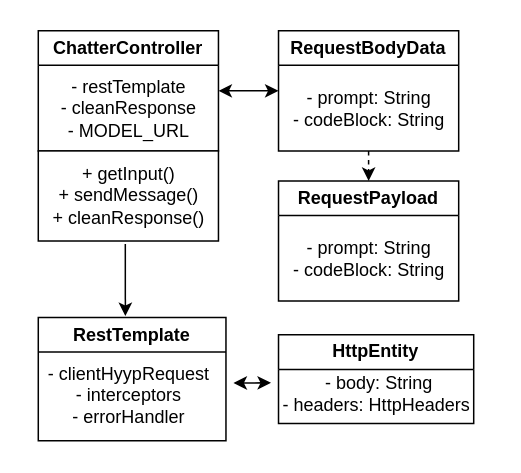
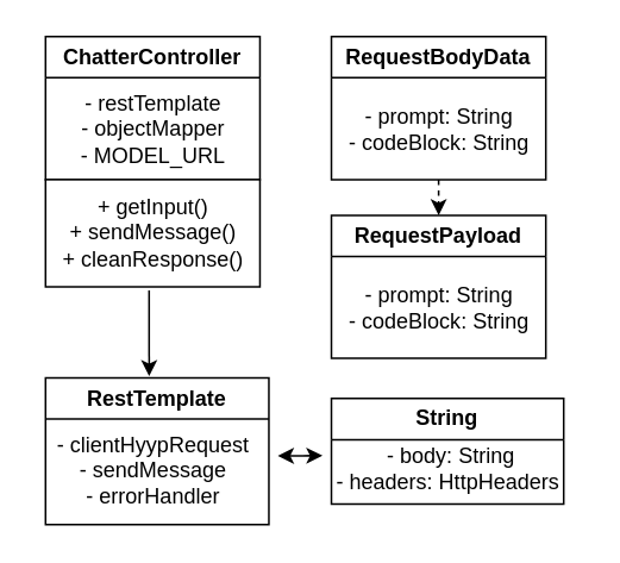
  <mxCell id="0" />
  <mxCell id="1" parent="0" />
  <mxCell id="2" value="" style="group" vertex="1" connectable="0" parent="1"><mxGeometry x="25" y="20" width="290" height="273" as="geometry" /></mxCell>
  <mxCell id="3" value="ChatterController" style="swimlane;whiteSpace=wrap;html=1;" vertex="1" parent="2"><mxGeometry width="120" height="80" as="geometry" /></mxCell>
- <mxCell id="4" value="- restTemplate&lt;br&gt;- cleanResponse&lt;br&gt;- MODEL_URL" style="text;html=1;align=center;verticalAlign=middle;resizable=0;points=[];autosize=1;strokeColor=none;fillColor=none;" vertex="1" parent="3"><mxGeometry x="10" y="22" width="100" height="60" as="geometry" /></mxCell>
+ <mxCell id="4" value="- restTemplate&lt;br&gt;- objectMapper&lt;br&gt;- MODEL_URL" style="text;html=1;align=center;verticalAlign=middle;resizable=0;points=[];autosize=1;strokeColor=none;fillColor=none;" vertex="1" parent="3"><mxGeometry x="10" y="22" width="100" height="60" as="geometry" /></mxCell>
  <mxCell id="5" value="" style="whiteSpace=wrap;html=1;" vertex="1" parent="2"><mxGeometry y="80" width="120" height="60" as="geometry" /></mxCell>
  <mxCell id="6" value="+ getInput()&lt;br&gt;+ sendMessage()&lt;br&gt;+ cleanResponse()" style="text;html=1;align=center;verticalAlign=middle;resizable=0;points=[];autosize=1;strokeColor=none;fillColor=none;" vertex="1" parent="2"><mxGeometry y="80" width="120" height="60" as="geometry" /></mxCell>
  <mxCell id="7" value="RequestBodyData" style="swimlane;whiteSpace=wrap;html=1;" vertex="1" parent="2"><mxGeometry x="160" width="120" height="80" as="geometry" /></mxCell>
  <mxCell id="8" value="- prompt: String&lt;br&gt;- codeBlock: String" style="text;html=1;align=center;verticalAlign=middle;resizable=0;points=[];autosize=1;strokeColor=none;fillColor=none;" vertex="1" parent="7"><mxGeometry y="32" width="120" height="40" as="geometry" /></mxCell>
- <mxCell id="9" value="" style="edgeStyle=none;html=1;rounded=0;startArrow=classic;startFill=1;" edge="1" parent="2" source="3" target="7"><mxGeometry relative="1" as="geometry" /></mxCell>
  <mxCell id="10" value="RequestPayload" style="swimlane;whiteSpace=wrap;html=1;" vertex="1" parent="2"><mxGeometry x="160" y="100" width="120" height="80" as="geometry" /></mxCell>
  <mxCell id="11" value="- prompt: String&lt;br&gt;- codeBlock: String" style="text;html=1;align=center;verticalAlign=middle;resizable=0;points=[];autosize=1;strokeColor=none;fillColor=none;" vertex="1" parent="10"><mxGeometry y="32" width="120" height="40" as="geometry" /></mxCell>
  <mxCell id="12" value="" style="edgeStyle=none;html=1;dashed=1;" edge="1" parent="2" source="7" target="10"><mxGeometry relative="1" as="geometry" /></mxCell>
  <mxCell id="13" value="" style="endArrow=classic;html=1;rounded=0;exitX=0.483;exitY=1.033;exitDx=0;exitDy=0;exitPerimeter=0;" edge="1" parent="2" source="6"><mxGeometry width="50" height="50" relative="1" as="geometry"><mxPoint x="100" y="190" as="sourcePoint" /><mxPoint x="58" y="190" as="targetPoint" /></mxGeometry></mxCell>
  <mxCell id="14" value="RestTemplate" style="swimlane;whiteSpace=wrap;html=1;" vertex="1" parent="2"><mxGeometry y="191" width="125" height="82" as="geometry" /></mxCell>
- <mxCell id="15" value="- clientHyypRequest&lt;br&gt;- interceptors&lt;br&gt;- errorHandler" style="text;html=1;align=center;verticalAlign=middle;resizable=0;points=[];autosize=1;strokeColor=none;fillColor=none;" vertex="1" parent="14"><mxGeometry x="-5" y="22" width="130" height="60" as="geometry" /></mxCell>
+ <mxCell id="15" value="- clientHyypRequest&lt;br&gt;- sendMessage&lt;br&gt;- errorHandler" style="text;html=1;align=center;verticalAlign=middle;resizable=0;points=[];autosize=1;strokeColor=none;fillColor=none;" vertex="1" parent="14"><mxGeometry x="-5" y="22" width="130" height="60" as="geometry" /></mxCell>
  <mxCell id="16" value="" style="edgeStyle=none;rounded=0;html=1;startArrow=classic;startFill=1;" edge="1" parent="2"><mxGeometry relative="1" as="geometry"><mxPoint x="130" y="234.606" as="sourcePoint" /><mxPoint x="155" y="234.455" as="targetPoint" /></mxGeometry></mxCell>
- <mxCell id="17" value="HttpEntity" style="swimlane;whiteSpace=wrap;html=1;" vertex="1" parent="2"><mxGeometry x="160" y="202.5" width="130" height="59" as="geometry" /></mxCell>
+ <mxCell id="17" value="String" style="swimlane;whiteSpace=wrap;html=1;" vertex="1" parent="2"><mxGeometry x="160" y="202.5" width="130" height="59" as="geometry" /></mxCell>
  <mxCell id="18" value="&amp;nbsp;- body: String&lt;br&gt;- headers: HttpHeaders" style="text;html=1;align=center;verticalAlign=middle;resizable=0;points=[];autosize=1;strokeColor=none;fillColor=none;" vertex="1" parent="17"><mxGeometry x="-10" y="19" width="150" height="40" as="geometry" /></mxCell>
